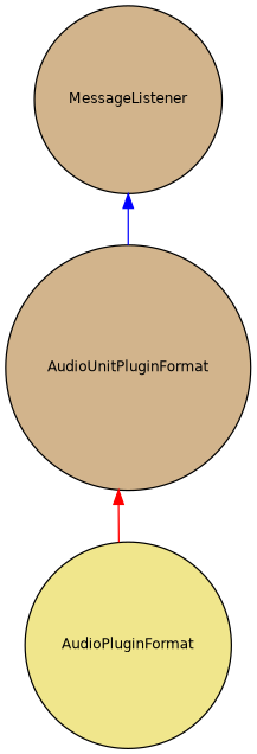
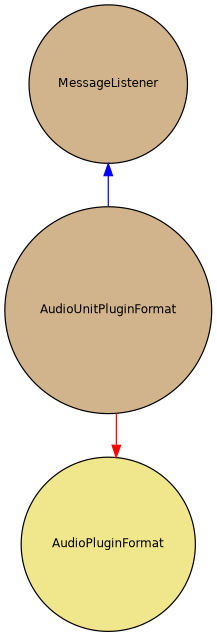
  digraph {
    node [color=black fillcolor=tan fontname=Helvetica fontsize=10 shape=circle style=filled]
    edge [dir=back fontname=Helvetica fontsize=10 labelfontname=Helvetica labelfontsize=10 style=solid]
    n1 [fontcolor=black height=0.2 label=AudioUnitPluginFormat width=0.4]
    n2 [fillcolor=khaki height=0.2 label=AudioPluginFormat width=0.4]
    n3 [height=0.2 label=MessageListener width=0.4]
-   n1 -> n2 [color=red]
+   n2 -> n1 [color=red]
    n3 -> n1 [color=blue]
  }
